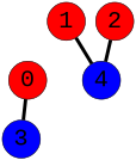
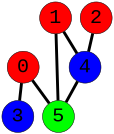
  graph {
    splines=true
    fontname="Liberation Mono"
    node [color=black fillcolor=red fixedsize=true fontname="Liberation Mono" fontsize=42 penwidth=1 shape=circle style=filled]
    edge [color=black penwidth=6 style=bold fontname="Liberation Mono"]
    0 [height=0.91667 width=0.91667]
    3 [fillcolor=blue height=0.91667 width=0.91667]
+   5 [fillcolor=green height=0.91667 width=0.91667]
    1 [height=0.91667 width=0.91667]
    4 [fillcolor=blue height=0.91667 width=0.91667]
    2 [height=0.91667 width=0.91667]
    0 -- 3
+   0 -- 5
+   1 -- 5
    1 -- 4
+   4 -- 5
    2 -- 4
  }
